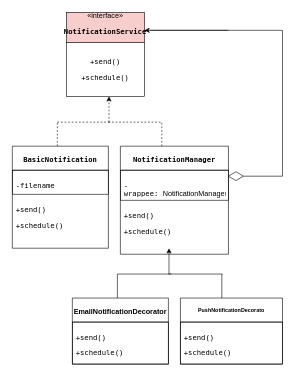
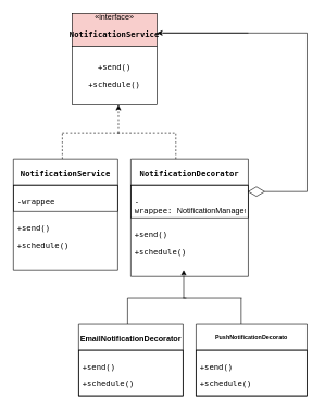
  <mxCell id="0" />
  <mxCell id="1" parent="0" />
  <mxCell id="2" value="«interface»&lt;br&gt;&lt;p data-pm-slice=&quot;1 1 []&quot;&gt;&lt;code&gt;&lt;b&gt;NotificationService&lt;/b&gt;&lt;/code&gt;&lt;/p&gt;" style="html=1;whiteSpace=wrap;fillColor=#f8cecc;" vertex="1" parent="1"><mxGeometry x="110" y="20" width="130" height="50" as="geometry" /></mxCell>
  <mxCell id="3" value="&lt;p data-pm-slice=&quot;1 1 [&amp;quot;list&amp;quot;,{&amp;quot;spread&amp;quot;:false,&amp;quot;start&amp;quot;:2511,&amp;quot;end&amp;quot;:2664},&amp;quot;regular_list_item&amp;quot;,{&amp;quot;start&amp;quot;:2530,&amp;quot;end&amp;quot;:2568}]&quot;&gt;&lt;code&gt;+send()&lt;/code&gt;&lt;/p&gt;&lt;p data-pm-slice=&quot;1 1 [&amp;quot;list&amp;quot;,{&amp;quot;spread&amp;quot;:false,&amp;quot;start&amp;quot;:2511,&amp;quot;end&amp;quot;:2664},&amp;quot;regular_list_item&amp;quot;,{&amp;quot;start&amp;quot;:2530,&amp;quot;end&amp;quot;:2568}]&quot;&gt;&lt;code&gt;+schedule()&lt;/code&gt;&lt;/p&gt;" style="html=1;whiteSpace=wrap;" vertex="1" parent="1"><mxGeometry x="110" y="70" width="130" height="90" as="geometry" /></mxCell>
  <mxCell id="4" value="" style="endArrow=classic;html=1;rounded=0;dashed=1;entryX=0.465;entryY=0.94;entryDx=0;entryDy=0;entryPerimeter=0;" edge="1" parent="1"><mxGeometry width="50" height="50" relative="1" as="geometry"><mxPoint x="181" y="203" as="sourcePoint" /><mxPoint x="181" y="160" as="targetPoint" /></mxGeometry></mxCell>
  <mxCell id="5" value="" style="endArrow=none;html=1;rounded=0;dashed=1;" edge="1" parent="1"><mxGeometry width="50" height="50" relative="1" as="geometry"><mxPoint x="95" y="203" as="sourcePoint" /><mxPoint x="185" y="203" as="targetPoint" /></mxGeometry></mxCell>
  <mxCell id="6" value="" style="endArrow=none;html=1;rounded=0;dashed=1;" edge="1" parent="1"><mxGeometry width="50" height="50" relative="1" as="geometry"><mxPoint x="95" y="243" as="sourcePoint" /><mxPoint x="95" y="203" as="targetPoint" /></mxGeometry></mxCell>
  <mxCell id="7" value="" style="endArrow=none;html=1;rounded=0;dashed=1;" edge="1" parent="1"><mxGeometry width="50" height="50" relative="1" as="geometry"><mxPoint x="180" y="203" as="sourcePoint" /><mxPoint x="270" y="203" as="targetPoint" /></mxGeometry></mxCell>
  <mxCell id="8" value="" style="endArrow=none;html=1;rounded=0;dashed=1;" edge="1" parent="1"><mxGeometry width="50" height="50" relative="1" as="geometry"><mxPoint x="269" y="243" as="sourcePoint" /><mxPoint x="269" y="203" as="targetPoint" /></mxGeometry></mxCell>
- <mxCell id="9" value="&lt;p data-pm-slice=&quot;1 1 []&quot;&gt;&lt;code&gt;&lt;font style=&quot;font-size: 12px;&quot;&gt;&lt;b&gt;BasicNotification&lt;/b&gt;&lt;/font&gt;&lt;/code&gt;&lt;/p&gt;" style="swimlane;fontStyle=0;align=center;verticalAlign=top;childLayout=stackLayout;horizontal=1;startSize=40;horizontalStack=0;resizeParent=1;resizeParentMax=0;resizeLast=0;collapsible=1;marginBottom=0;whiteSpace=wrap;html=1;fontSize=9;" vertex="1" parent="1"><mxGeometry x="20" y="243" width="160" height="170" as="geometry" /></mxCell>
- <mxCell id="10" value="&lt;p data-pm-slice=&quot;1 1 [&amp;quot;list&amp;quot;,{&amp;quot;spread&amp;quot;:true,&amp;quot;start&amp;quot;:1400,&amp;quot;end&amp;quot;:3936},&amp;quot;regular_list_item&amp;quot;,{&amp;quot;start&amp;quot;:1400,&amp;quot;end&amp;quot;:1918},&amp;quot;list&amp;quot;,{&amp;quot;spread&amp;quot;:false,&amp;quot;start&amp;quot;:1439,&amp;quot;end&amp;quot;:1918},&amp;quot;regular_list_item&amp;quot;,{&amp;quot;start&amp;quot;:1833,&amp;quot;end&amp;quot;:1918},&amp;quot;list&amp;quot;,{&amp;quot;spread&amp;quot;:false,&amp;quot;start&amp;quot;:1892,&amp;quot;end&amp;quot;:1918},&amp;quot;regular_list_item&amp;quot;,{&amp;quot;start&amp;quot;:1892,&amp;quot;end&amp;quot;:1918}]&quot;&gt;&lt;font face=&quot;monospace&quot;&gt;-filename&lt;/font&gt;&lt;/p&gt;" style="text;strokeColor=default;fillColor=none;align=left;verticalAlign=top;spacingLeft=4;spacingRight=4;overflow=hidden;rotatable=0;points=[[0,0.5],[1,0.5]];portConstraint=eastwest;whiteSpace=wrap;html=1;fontStyle=0" vertex="1" parent="9"><mxGeometry y="40" width="160" height="40" as="geometry" /></mxCell>
+ <mxCell id="9" value="&lt;p data-pm-slice=&quot;1 1 []&quot;&gt;&lt;code&gt;&lt;font style=&quot;font-size: 12px;&quot;&gt;&lt;b&gt;NotificationService&lt;/b&gt;&lt;/font&gt;&lt;/code&gt;&lt;/p&gt;" style="swimlane;fontStyle=0;align=center;verticalAlign=top;childLayout=stackLayout;horizontal=1;startSize=40;horizontalStack=0;resizeParent=1;resizeParentMax=0;resizeLast=0;collapsible=1;marginBottom=0;whiteSpace=wrap;html=1;fontSize=9;" vertex="1" parent="1"><mxGeometry x="20" y="243" width="160" height="170" as="geometry" /></mxCell>
+ <mxCell id="10" value="&lt;p data-pm-slice=&quot;1 1 [&amp;quot;list&amp;quot;,{&amp;quot;spread&amp;quot;:true,&amp;quot;start&amp;quot;:1400,&amp;quot;end&amp;quot;:3936},&amp;quot;regular_list_item&amp;quot;,{&amp;quot;start&amp;quot;:1400,&amp;quot;end&amp;quot;:1918},&amp;quot;list&amp;quot;,{&amp;quot;spread&amp;quot;:false,&amp;quot;start&amp;quot;:1439,&amp;quot;end&amp;quot;:1918},&amp;quot;regular_list_item&amp;quot;,{&amp;quot;start&amp;quot;:1833,&amp;quot;end&amp;quot;:1918},&amp;quot;list&amp;quot;,{&amp;quot;spread&amp;quot;:false,&amp;quot;start&amp;quot;:1892,&amp;quot;end&amp;quot;:1918},&amp;quot;regular_list_item&amp;quot;,{&amp;quot;start&amp;quot;:1892,&amp;quot;end&amp;quot;:1918}]&quot;&gt;&lt;font face=&quot;monospace&quot;&gt;-wrappee&lt;/font&gt;&lt;/p&gt;" style="text;strokeColor=default;fillColor=none;align=left;verticalAlign=top;spacingLeft=4;spacingRight=4;overflow=hidden;rotatable=0;points=[[0,0.5],[1,0.5]];portConstraint=eastwest;whiteSpace=wrap;html=1;fontStyle=0" vertex="1" parent="9"><mxGeometry y="40" width="160" height="40" as="geometry" /></mxCell>
  <mxCell id="11" value="&lt;p data-pm-slice=&quot;1 1 [&amp;quot;list&amp;quot;,{&amp;quot;spread&amp;quot;:false,&amp;quot;start&amp;quot;:2708,&amp;quot;end&amp;quot;:2763},&amp;quot;regular_list_item&amp;quot;,{&amp;quot;start&amp;quot;:2725,&amp;quot;end&amp;quot;:2763}]&quot;&gt;&lt;code&gt;+send()&lt;/code&gt;&lt;/p&gt;&lt;p data-pm-slice=&quot;1 1 [&amp;quot;list&amp;quot;,{&amp;quot;spread&amp;quot;:false,&amp;quot;start&amp;quot;:2708,&amp;quot;end&amp;quot;:2763},&amp;quot;regular_list_item&amp;quot;,{&amp;quot;start&amp;quot;:2725,&amp;quot;end&amp;quot;:2763}]&quot;&gt;&lt;code&gt;+schedule()&lt;/code&gt;&lt;/p&gt;" style="text;strokeColor=none;fillColor=none;align=left;verticalAlign=top;spacingLeft=4;spacingRight=4;overflow=hidden;rotatable=0;points=[[0,0.5],[1,0.5]];portConstraint=eastwest;whiteSpace=wrap;html=1;fontStyle=0" vertex="1" parent="9"><mxGeometry y="80" width="160" height="90" as="geometry" /></mxCell>
- <mxCell id="12" value="&lt;p data-pm-slice=&quot;1 1 []&quot;&gt;&lt;code style=&quot;&quot;&gt;&lt;font style=&quot;font-size: 12px;&quot;&gt;NotificationManager&lt;/font&gt;&lt;/code&gt;&lt;/p&gt;" style="swimlane;fontStyle=1;align=center;verticalAlign=top;childLayout=stackLayout;horizontal=1;startSize=40;horizontalStack=0;resizeParent=1;resizeParentMax=0;resizeLast=0;collapsible=1;marginBottom=0;whiteSpace=wrap;html=1;fontSize=9;" vertex="1" parent="1"><mxGeometry x="200" y="243" width="180" height="180" as="geometry" /></mxCell>
+ <mxCell id="12" value="&lt;p data-pm-slice=&quot;1 1 []&quot;&gt;&lt;code style=&quot;&quot;&gt;&lt;font style=&quot;font-size: 12px;&quot;&gt;NotificationDecorator&lt;/font&gt;&lt;/code&gt;&lt;/p&gt;" style="swimlane;fontStyle=1;align=center;verticalAlign=top;childLayout=stackLayout;horizontal=1;startSize=40;horizontalStack=0;resizeParent=1;resizeParentMax=0;resizeLast=0;collapsible=1;marginBottom=0;whiteSpace=wrap;html=1;fontSize=9;" vertex="1" parent="1"><mxGeometry x="200" y="243" width="180" height="180" as="geometry" /></mxCell>
  <mxCell id="13" value="&lt;p data-pm-slice=&quot;1 1 [&amp;quot;list&amp;quot;,{&amp;quot;spread&amp;quot;:false,&amp;quot;start&amp;quot;:2001,&amp;quot;end&amp;quot;:2113},&amp;quot;regular_list_item&amp;quot;,{&amp;quot;start&amp;quot;:2020,&amp;quot;end&amp;quot;:2113}]&quot;&gt;&lt;code&gt;-wrappee:&amp;nbsp;&lt;/code&gt;&lt;span style=&quot;background-color: transparent; color: light-dark(rgb(0, 0, 0), rgb(255, 255, 255));&quot;&gt;NotificationManager&lt;/span&gt;&lt;/p&gt;" style="text;strokeColor=default;fillColor=none;align=left;verticalAlign=top;spacingLeft=4;spacingRight=4;overflow=hidden;rotatable=0;points=[[0,0.5],[1,0.5]];portConstraint=eastwest;whiteSpace=wrap;html=1;" vertex="1" parent="12"><mxGeometry y="40" width="180" height="50" as="geometry" /></mxCell>
  <mxCell id="14" value="&lt;p data-pm-slice=&quot;1 1 [&amp;quot;list&amp;quot;,{&amp;quot;spread&amp;quot;:false,&amp;quot;start&amp;quot;:2809,&amp;quot;end&amp;quot;:2900},&amp;quot;regular_list_item&amp;quot;,{&amp;quot;start&amp;quot;:2828,&amp;quot;end&amp;quot;:2900}]&quot;&gt;&lt;code&gt;+send()&lt;/code&gt;&amp;nbsp;&lt;/p&gt;&lt;p data-pm-slice=&quot;1 1 [&amp;quot;list&amp;quot;,{&amp;quot;spread&amp;quot;:false,&amp;quot;start&amp;quot;:2809,&amp;quot;end&amp;quot;:2900},&amp;quot;regular_list_item&amp;quot;,{&amp;quot;start&amp;quot;:2828,&amp;quot;end&amp;quot;:2900}]&quot;&gt;&lt;code&gt;+schedule()&lt;/code&gt;&lt;/p&gt;" style="text;strokeColor=none;fillColor=none;align=left;verticalAlign=top;spacingLeft=4;spacingRight=4;overflow=hidden;rotatable=0;points=[[0,0.5],[1,0.5]];portConstraint=eastwest;whiteSpace=wrap;html=1;" vertex="1" parent="12"><mxGeometry y="90" width="180" height="90" as="geometry" /></mxCell>
  <mxCell id="15" value="" style="endArrow=diamondThin;endFill=0;endSize=24;html=1;rounded=0;edgeStyle=orthogonalEdgeStyle;entryX=1;entryY=0.5;entryDx=0;entryDy=0;" edge="1" parent="1"><mxGeometry width="160" relative="1" as="geometry"><mxPoint x="249" y="50" as="sourcePoint" /><mxPoint x="379" y="293" as="targetPoint" /><Array as="points"><mxPoint x="470" y="50" /><mxPoint x="470" y="293" /></Array></mxGeometry></mxCell>
  <mxCell id="16" value="" style="endArrow=classic;html=1;rounded=0;" edge="1" parent="1"><mxGeometry width="50" height="50" relative="1" as="geometry"><mxPoint x="380" y="50" as="sourcePoint" /><mxPoint x="240" y="50" as="targetPoint" /></mxGeometry></mxCell>
  <mxCell id="17" value="" style="endArrow=classic;html=1;rounded=0;entryX=0.465;entryY=0.94;entryDx=0;entryDy=0;entryPerimeter=0;" edge="1" parent="1"><mxGeometry width="50" height="50" relative="1" as="geometry"><mxPoint x="281" y="456" as="sourcePoint" /><mxPoint x="281" y="413" as="targetPoint" /></mxGeometry></mxCell>
  <mxCell id="18" value="" style="endArrow=none;html=1;rounded=0;" edge="1" parent="1"><mxGeometry width="50" height="50" relative="1" as="geometry"><mxPoint x="195" y="456" as="sourcePoint" /><mxPoint x="285" y="456" as="targetPoint" /></mxGeometry></mxCell>
  <mxCell id="19" value="" style="endArrow=none;html=1;rounded=0;" edge="1" parent="1"><mxGeometry width="50" height="50" relative="1" as="geometry"><mxPoint x="195" y="496" as="sourcePoint" /><mxPoint x="195" y="456" as="targetPoint" /></mxGeometry></mxCell>
  <mxCell id="20" value="" style="endArrow=none;html=1;rounded=0;" edge="1" parent="1"><mxGeometry width="50" height="50" relative="1" as="geometry"><mxPoint x="280" y="456" as="sourcePoint" /><mxPoint x="370" y="456" as="targetPoint" /></mxGeometry></mxCell>
  <mxCell id="21" value="" style="endArrow=none;html=1;rounded=0;" edge="1" parent="1"><mxGeometry width="50" height="50" relative="1" as="geometry"><mxPoint x="369" y="496" as="sourcePoint" /><mxPoint x="369" y="456" as="targetPoint" /></mxGeometry></mxCell>
  <mxCell id="22" value="&lt;p data-pm-slice=&quot;1 1 [&amp;quot;list&amp;quot;,{&amp;quot;spread&amp;quot;:false,&amp;quot;start&amp;quot;:2927,&amp;quot;end&amp;quot;:3049},&amp;quot;regular_list_item&amp;quot;,{&amp;quot;start&amp;quot;:2927,&amp;quot;end&amp;quot;:2955}]&quot;&gt;&lt;font style=&quot;font-size: 12px;&quot;&gt;&lt;b&gt;EmailNotificationDecorator&lt;/b&gt;&lt;/font&gt;&lt;/p&gt;" style="swimlane;fontStyle=0;align=center;verticalAlign=top;childLayout=stackLayout;horizontal=1;startSize=40;horizontalStack=0;resizeParent=1;resizeParentMax=0;resizeLast=0;collapsible=1;marginBottom=0;whiteSpace=wrap;html=1;fontSize=9;" vertex="1" parent="1"><mxGeometry x="120" y="496" width="160" height="110" as="geometry" /></mxCell>
  <mxCell id="23" value="&lt;p data-pm-slice=&quot;1 1 [&amp;quot;list&amp;quot;,{&amp;quot;spread&amp;quot;:false,&amp;quot;start&amp;quot;:2927,&amp;quot;end&amp;quot;:3049},&amp;quot;regular_list_item&amp;quot;,{&amp;quot;start&amp;quot;:3011,&amp;quot;end&amp;quot;:3049}]&quot;&gt;&lt;code&gt;+send()&lt;/code&gt;&lt;/p&gt;&lt;p data-pm-slice=&quot;1 1 [&amp;quot;list&amp;quot;,{&amp;quot;spread&amp;quot;:false,&amp;quot;start&amp;quot;:2927,&amp;quot;end&amp;quot;:3049},&amp;quot;regular_list_item&amp;quot;,{&amp;quot;start&amp;quot;:3011,&amp;quot;end&amp;quot;:3049}]&quot;&gt;&lt;code&gt;+schedule()&lt;/code&gt;&lt;/p&gt;" style="text;strokeColor=default;fillColor=none;align=left;verticalAlign=top;spacingLeft=4;spacingRight=4;overflow=hidden;rotatable=0;points=[[0,0.5],[1,0.5]];portConstraint=eastwest;whiteSpace=wrap;html=1;fontStyle=0" vertex="1" parent="22"><mxGeometry y="40" width="160" height="70" as="geometry" /></mxCell>
  <mxCell id="24" value="&lt;p data-pm-slice=&quot;1 1 [&amp;quot;list&amp;quot;,{&amp;quot;spread&amp;quot;:false,&amp;quot;start&amp;quot;:2927,&amp;quot;end&amp;quot;:3049},&amp;quot;regular_list_item&amp;quot;,{&amp;quot;start&amp;quot;:2983,&amp;quot;end&amp;quot;:3010}]&quot;&gt;PushNotificationDecorato&lt;/p&gt;" style="swimlane;fontStyle=1;align=center;verticalAlign=top;childLayout=stackLayout;horizontal=1;startSize=40;horizontalStack=0;resizeParent=1;resizeParentMax=0;resizeLast=0;collapsible=1;marginBottom=0;whiteSpace=wrap;html=1;fontSize=9;" vertex="1" parent="1"><mxGeometry x="300" y="496" width="170" height="110" as="geometry" /></mxCell>
  <mxCell id="25" value="&lt;p data-pm-slice=&quot;1 1 [&amp;quot;list&amp;quot;,{&amp;quot;spread&amp;quot;:false,&amp;quot;start&amp;quot;:2927,&amp;quot;end&amp;quot;:3049},&amp;quot;regular_list_item&amp;quot;,{&amp;quot;start&amp;quot;:3011,&amp;quot;end&amp;quot;:3049}]&quot;&gt;&lt;code&gt;+send()&lt;/code&gt;&amp;nbsp;&lt;/p&gt;&lt;p data-pm-slice=&quot;1 1 [&amp;quot;list&amp;quot;,{&amp;quot;spread&amp;quot;:false,&amp;quot;start&amp;quot;:2927,&amp;quot;end&amp;quot;:3049},&amp;quot;regular_list_item&amp;quot;,{&amp;quot;start&amp;quot;:3011,&amp;quot;end&amp;quot;:3049}]&quot;&gt;&lt;code&gt;+schedule()&lt;/code&gt;&lt;/p&gt;" style="text;strokeColor=default;fillColor=none;align=left;verticalAlign=top;spacingLeft=4;spacingRight=4;overflow=hidden;rotatable=0;points=[[0,0.5],[1,0.5]];portConstraint=eastwest;whiteSpace=wrap;html=1;" vertex="1" parent="24"><mxGeometry y="40" width="170" height="70" as="geometry" /></mxCell>
